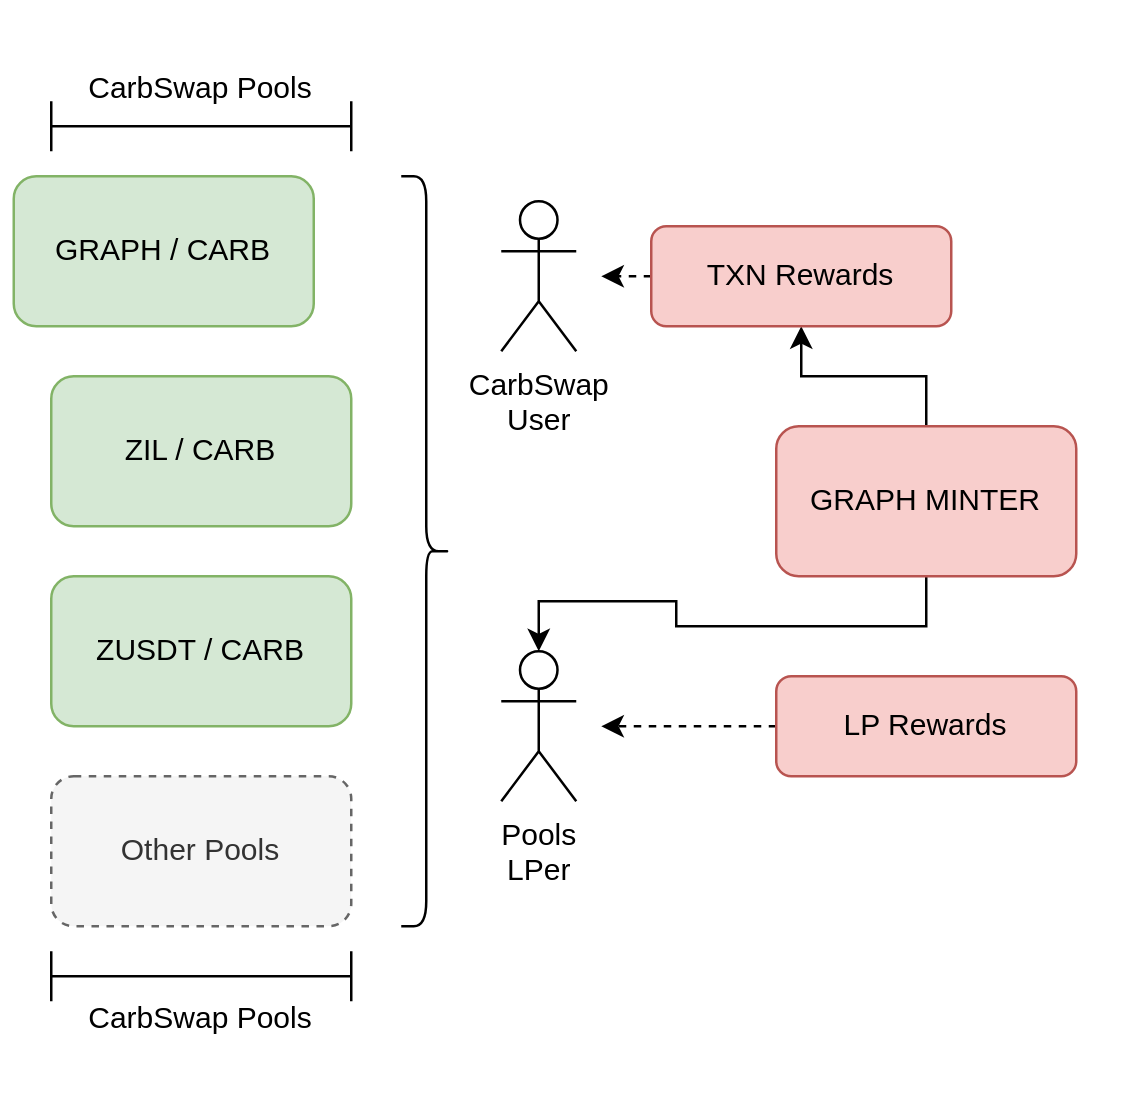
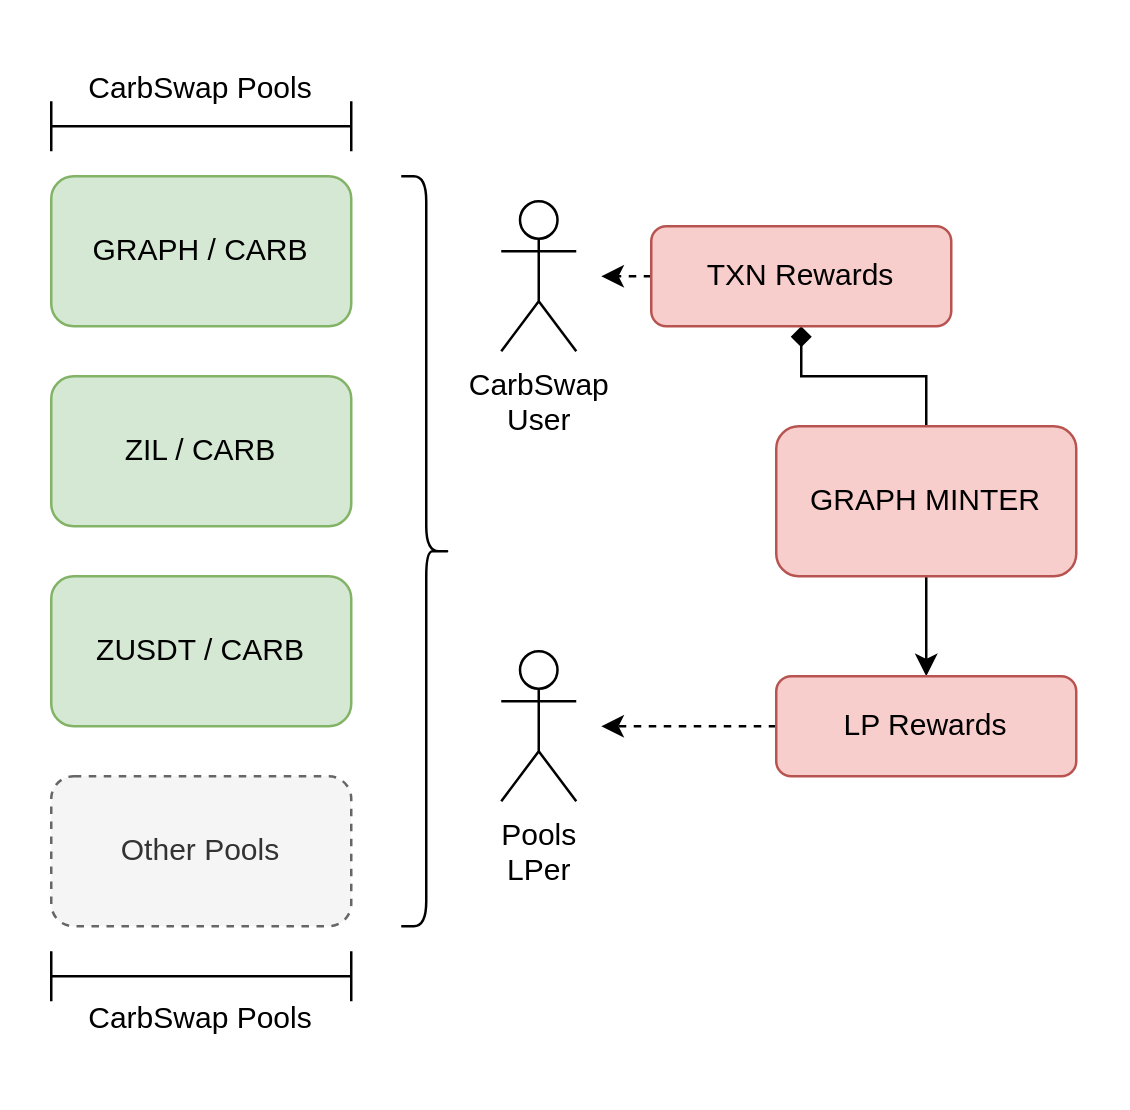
  <mxCell id="0" />
  <mxCell id="1" parent="0" />
- <mxCell id="2" value="GRAPH / CARB" style="rounded=1;whiteSpace=wrap;html=1;fillColor=#d5e8d4;strokeColor=#82b366;" parent="1" vertex="1"><mxGeometry x="5" y="70" width="120" height="60" as="geometry" /></mxCell>
+ <mxCell id="2" value="GRAPH / CARB" style="rounded=1;whiteSpace=wrap;html=1;fillColor=#d5e8d4;strokeColor=#82b366;" parent="1" vertex="1"><mxGeometry x="20" y="70" width="120" height="60" as="geometry" /></mxCell>
  <mxCell id="3" value="ZIL / CARB" style="rounded=1;whiteSpace=wrap;html=1;fillColor=#d5e8d4;strokeColor=#82b366;" parent="1" vertex="1"><mxGeometry x="20" y="150" width="120" height="60" as="geometry" /></mxCell>
  <mxCell id="4" value="ZUSDT / CARB" style="rounded=1;whiteSpace=wrap;html=1;fillColor=#d5e8d4;strokeColor=#82b366;" parent="1" vertex="1"><mxGeometry x="20" y="230" width="120" height="60" as="geometry" /></mxCell>
  <mxCell id="5" value="Other Pools" style="rounded=1;whiteSpace=wrap;html=1;fillColor=#f5f5f5;strokeColor=#666666;fontColor=#333333;dashed=1;" parent="1" vertex="1"><mxGeometry x="20" y="310" width="120" height="60" as="geometry" /></mxCell>
  <mxCell id="6" value="" style="shape=crossbar;whiteSpace=wrap;html=1;rounded=1;" parent="1" vertex="1"><mxGeometry x="20" y="380" width="120" height="20" as="geometry" /></mxCell>
  <mxCell id="7" value="" style="shape=crossbar;whiteSpace=wrap;html=1;rounded=1;" parent="1" vertex="1"><mxGeometry x="20" y="40" width="120" height="20" as="geometry" /></mxCell>
  <mxCell id="8" value="CarbSwap Pools" style="text;html=1;strokeColor=none;fillColor=none;align=center;verticalAlign=middle;whiteSpace=wrap;rounded=0;" parent="1" vertex="1"><mxGeometry x="25" y="392" width="110" height="30" as="geometry" /></mxCell>
  <mxCell id="9" value="CarbSwap Pools" style="text;html=1;strokeColor=none;fillColor=none;align=center;verticalAlign=middle;whiteSpace=wrap;rounded=0;" parent="1" vertex="1"><mxGeometry x="25" y="20" width="110" height="30" as="geometry" /></mxCell>
  <mxCell id="10" value="" style="shape=curlyBracket;whiteSpace=wrap;html=1;rounded=1;flipH=1;" parent="1" vertex="1"><mxGeometry x="160" y="70" width="20" height="300" as="geometry" /></mxCell>
- <mxCell id="11" style="edgeStyle=orthogonalEdgeStyle;rounded=0;orthogonalLoop=1;jettySize=auto;html=1;exitX=0.5;exitY=0;exitDx=0;exitDy=0;entryX=0.5;entryY=1;entryDx=0;entryDy=0;" parent="1" source="13" target="15" edge="1"><mxGeometry relative="1" as="geometry" /></mxCell>
- <mxCell id="12" style="edgeStyle=orthogonalEdgeStyle;rounded=0;orthogonalLoop=1;jettySize=auto;html=1;exitX=0.5;exitY=1;exitDx=0;exitDy=0;" parent="1" source="13" target="19" edge="1"><mxGeometry relative="1" as="geometry" /></mxCell>
+ <mxCell id="11" style="edgeStyle=orthogonalEdgeStyle;rounded=0;orthogonalLoop=1;jettySize=auto;html=1;exitX=0.5;exitY=0;exitDx=0;exitDy=0;entryX=0.5;entryY=1;entryDx=0;entryDy=0;endArrow=diamond;" parent="1" source="13" target="15" edge="1"><mxGeometry relative="1" as="geometry" /></mxCell>
+ <mxCell id="12" style="edgeStyle=orthogonalEdgeStyle;rounded=0;orthogonalLoop=1;jettySize=auto;html=1;exitX=0.5;exitY=1;exitDx=0;exitDy=0;entryX=0.5;entryY=0;entryDx=0;entryDy=0;" parent="1" source="13" target="17" edge="1"><mxGeometry relative="1" as="geometry" /></mxCell>
  <mxCell id="13" value="GRAPH MINTER" style="rounded=1;whiteSpace=wrap;html=1;fillColor=#f8cecc;strokeColor=#b85450;" parent="1" vertex="1"><mxGeometry x="310" y="170" width="120" height="60" as="geometry" /></mxCell>
  <mxCell id="14" style="edgeStyle=orthogonalEdgeStyle;rounded=0;orthogonalLoop=1;jettySize=auto;html=1;exitX=0;exitY=0.5;exitDx=0;exitDy=0;dashed=1;" parent="1" source="15" edge="1"><mxGeometry relative="1" as="geometry"><mxPoint x="240" y="110" as="targetPoint" /></mxGeometry></mxCell>
  <mxCell id="15" value="TXN Rewards" style="rounded=1;whiteSpace=wrap;html=1;fillColor=#f8cecc;strokeColor=#b85450;" parent="1" vertex="1"><mxGeometry x="260" y="90" width="120" height="40" as="geometry" /></mxCell>
  <mxCell id="16" style="edgeStyle=orthogonalEdgeStyle;rounded=0;orthogonalLoop=1;jettySize=auto;html=1;exitX=0;exitY=0.5;exitDx=0;exitDy=0;dashed=1;" parent="1" source="17" edge="1"><mxGeometry relative="1" as="geometry"><mxPoint x="240" y="290" as="targetPoint" /></mxGeometry></mxCell>
  <mxCell id="17" value="LP Rewards" style="rounded=1;whiteSpace=wrap;html=1;fillColor=#f8cecc;strokeColor=#b85450;" parent="1" vertex="1"><mxGeometry x="310" y="270" width="120" height="40" as="geometry" /></mxCell>
  <mxCell id="18" value="CarbSwap&lt;br&gt;User" style="shape=umlActor;verticalLabelPosition=bottom;verticalAlign=top;html=1;outlineConnect=0;" parent="1" vertex="1"><mxGeometry x="200" y="80" width="30" height="60" as="geometry" /></mxCell>
  <mxCell id="19" value="Pools&lt;br&gt;LPer" style="shape=umlActor;verticalLabelPosition=bottom;verticalAlign=top;html=1;outlineConnect=0;" parent="1" vertex="1"><mxGeometry x="200" y="260" width="30" height="60" as="geometry" /></mxCell>
